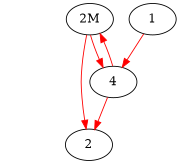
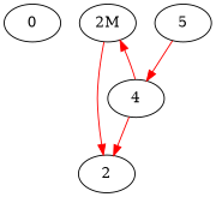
  digraph {
    edge [color=red]
+   0
    n2 [label="2M"]
    2
    4
-   5 [label=1]
+   5
    n2 -> 2
-   n2 -> 4
    4 -> n2
    4 -> 2
    5 -> 4
  }
